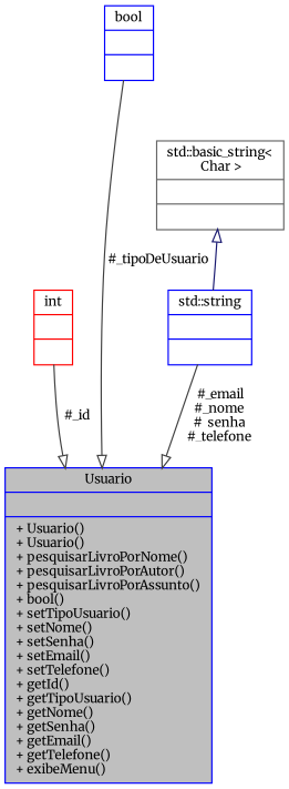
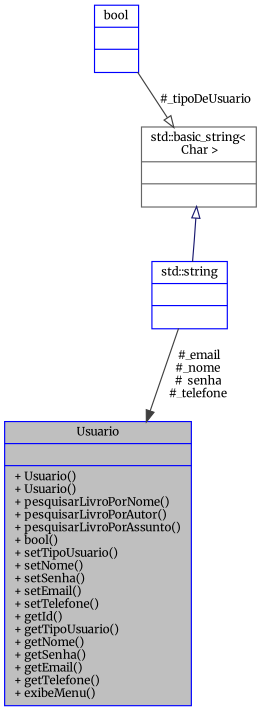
  digraph {
    fontname=Merriweather
    node [color=blue fillcolor=white fontname=Merriweather fontsize=10 shape=record style=filled]
    edge [arrowhead=onormal color=grey25 fontname=Merriweather fontsize=10 labelfontname=Helvetica labelfontsize=10 style=solid]
    n1 [fillcolor=grey75 fontcolor=black height=0.2 label="{Usuario\n||+ Usuario()\l+ Usuario()\l+ pesquisarLivroPorNome()\l+ pesquisarLivroPorAutor()\l+ pesquisarLivroPorAssunto()\l+ bool()\l+ setTipoUsuario()\l+ setNome()\l+ setSenha()\l+ setEmail()\l+ setTelefone()\l+ getId()\l+ getTipoUsuario()\l+ getNome()\l+ getSenha()\l+ getEmail()\l+ getTelefone()\l+ exibeMenu()\l}" width=0.4]
-   n2 [color=red height=0.2 label="{int\n||}" width=0.4]
    n3 [height=0.2 label="{std::string\n||}" width=0.4]
    n4 [color=gray40 height=0.2 label="{std::basic_string\<\l Char \>\n||}" width=0.4]
    n5 [height=0.2 label="{bool\n||}" width=0.4]
-   n2 -> n1 [label=" #_id"]
-   n3 -> n1 [label=" #_email\n#_nome\n#_senha\n#_telefone"]
+   n3 -> n1 [arrowhead=normal label=" #_email\n#_nome\n#_senha\n#_telefone"]
    n4 -> n3 [arrowtail=onormal color=midnightblue dir=back arrowhead=""]
-   n5 -> n1 [label=" #_tipoDeUsuario"]
+   n5 -> n4 [label=" #_tipoDeUsuario"]
  }
